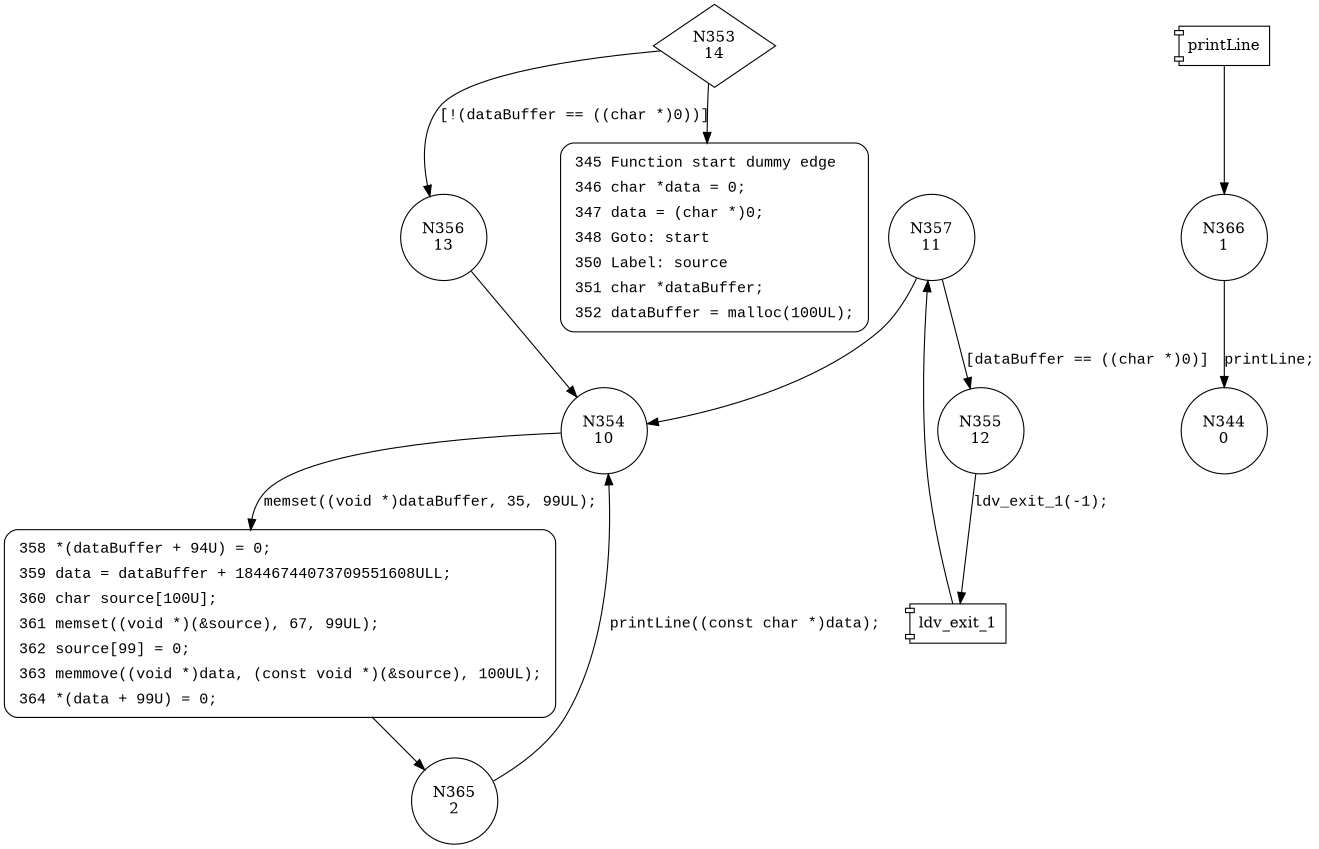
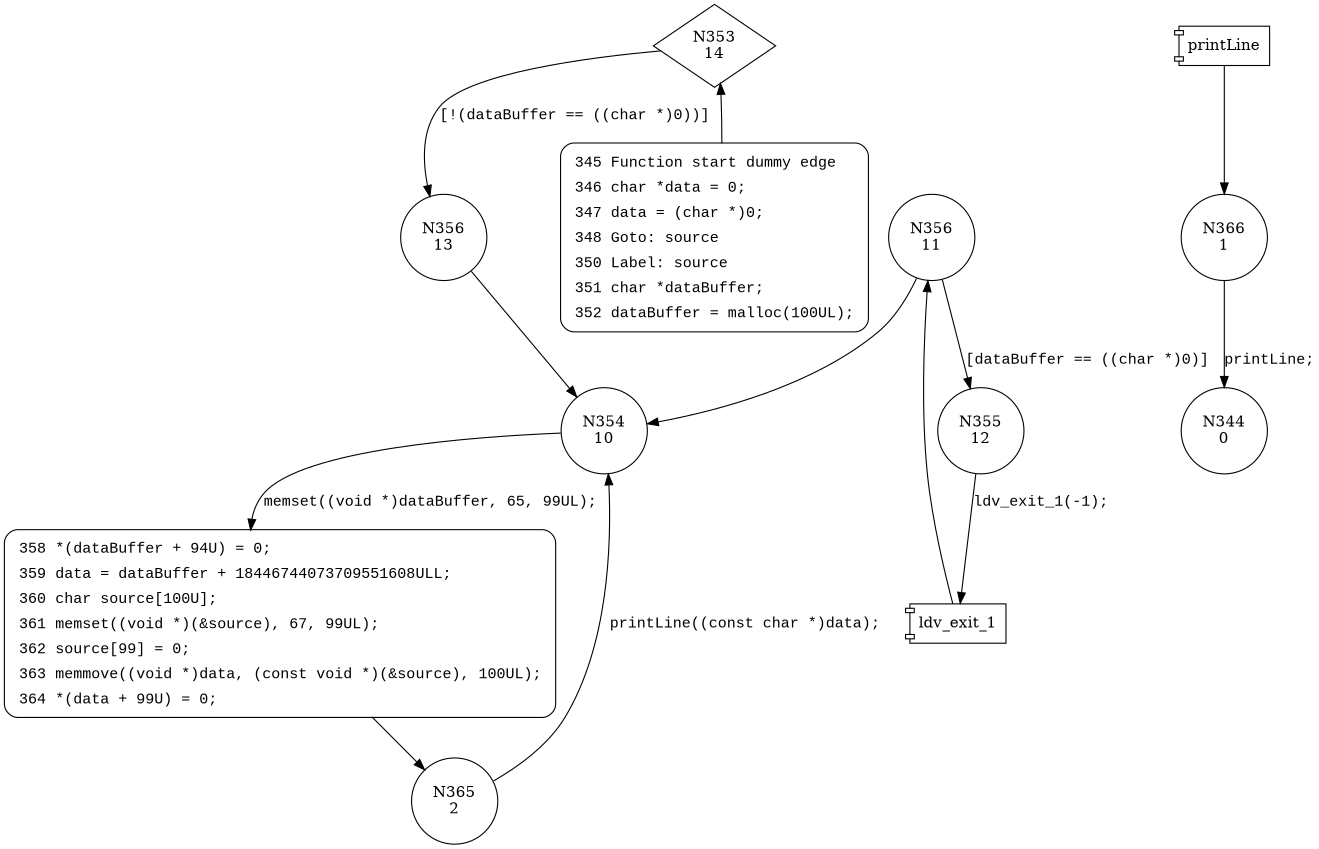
  digraph {
    node [shape=circle]
    edge [fontname="Courier New"]
    n1 [label="N353\n14" shape=diamond]
    n2 [label="N356\n13"]
    n3 [label="N355\n12"]
    n4 [label=ldv_exit_1 shape=component]
    n5 [label="N354\n10"]
-   n6 [label="N357\n11"]
+   n6 [label="N356\n11"]
    n7 [fillcolor=white fontname="Courier New" label=<<table border="0" cellborder="0" cellpadding="3" bgcolor="white"><tr><td align="right">358</td><td align="left">*(dataBuffer + 94U) = 0;</td></tr><tr><td align="right">359</td><td align="left">data = dataBuffer + 18446744073709551608ULL;</td></tr><tr><td align="right">360</td><td align="left">char source[100U];</td></tr><tr><td align="right">361</td><td align="left">memset((void *)(&amp;source), 67, 99UL);</td></tr><tr><td align="right">362</td><td align="left">source[99] = 0;</td></tr><tr><td align="right">363</td><td align="left">memmove((void *)data, (const void *)(&amp;source), 100UL);</td></tr><tr><td align="right">364</td><td align="left">*(data + 99U) = 0;</td></tr></table>> penwidth=1 shape=Mrecord style="filled,bold"]
    n8 [label="N365\n2"]
    n9 [label=printLine shape=component]
    n10 [label="N366\n1"]
    n11 [label="N344\n0"]
-   n12 [fillcolor=white fontname="Courier New" label=<<table border="0" cellborder="0" cellpadding="3" bgcolor="white"><tr><td align="right">345</td><td align="left">Function start dummy edge</td></tr><tr><td align="right">346</td><td align="left">char *data = 0;</td></tr><tr><td align="right">347</td><td align="left">data = (char *)0;</td></tr><tr><td align="right">348</td><td align="left">Goto: start</td></tr><tr><td align="right">350</td><td align="left">Label: source</td></tr><tr><td align="right">351</td><td align="left">char *dataBuffer;</td></tr><tr><td align="right">352</td><td align="left">dataBuffer = malloc(100UL);</td></tr></table>> penwidth=1 shape=Mrecord style="filled,bold"]
+   n12 [fillcolor=white fontname="Courier New" label=<<table border="0" cellborder="0" cellpadding="3" bgcolor="white"><tr><td align="right">345</td><td align="left">Function start dummy edge</td></tr><tr><td align="right">346</td><td align="left">char *data = 0;</td></tr><tr><td align="right">347</td><td align="left">data = (char *)0;</td></tr><tr><td align="right">348</td><td align="left">Goto: source</td></tr><tr><td align="right">350</td><td align="left">Label: source</td></tr><tr><td align="right">351</td><td align="left">char *dataBuffer;</td></tr><tr><td align="right">352</td><td align="left">dataBuffer = malloc(100UL);</td></tr></table>> penwidth=1 shape=Mrecord style="filled,bold"]
    n1 -> n2 [label="[!(dataBuffer == ((char *)0))]"]
    n2 -> n5
    n3 -> n4 [label="ldv_exit_1(-1);"]
    n4 -> n6
-   n5 -> n7 [label="memset((void *)dataBuffer, 35, 99UL);"]
+   n5 -> n7 [label="memset((void *)dataBuffer, 65, 99UL);"]
    n6 -> n3 [label="[dataBuffer == ((char *)0)]"]
    n6 -> n5
    n7 -> n8 [fontname=""]
    n8 -> n5 [label="printLine((const char *)data);"]
    n9 -> n10
    n10 -> n11 [label="printLine;"]
-   n1 -> n12 [fontname=""]
+   n12 -> n1 [fontname=""]
  }
